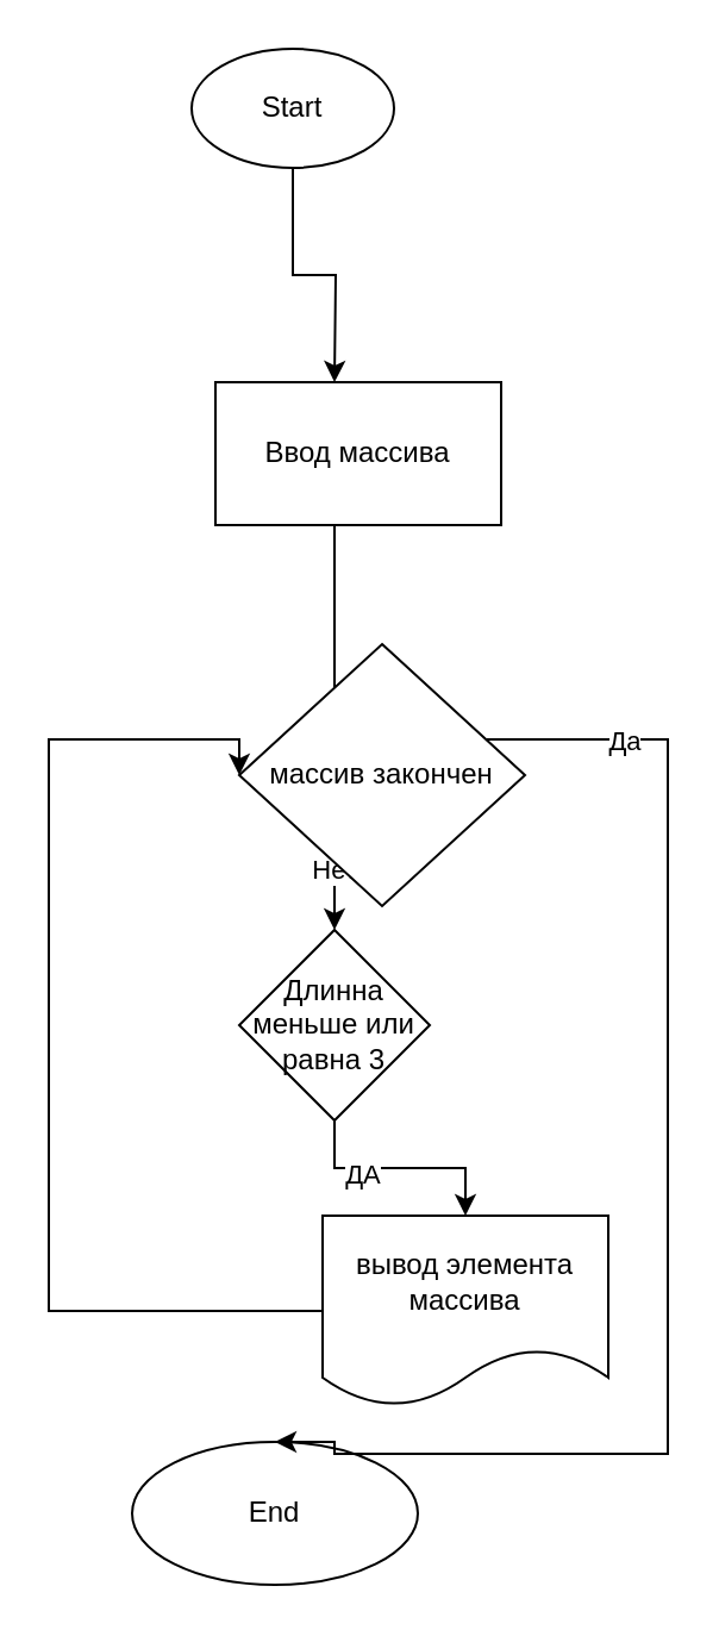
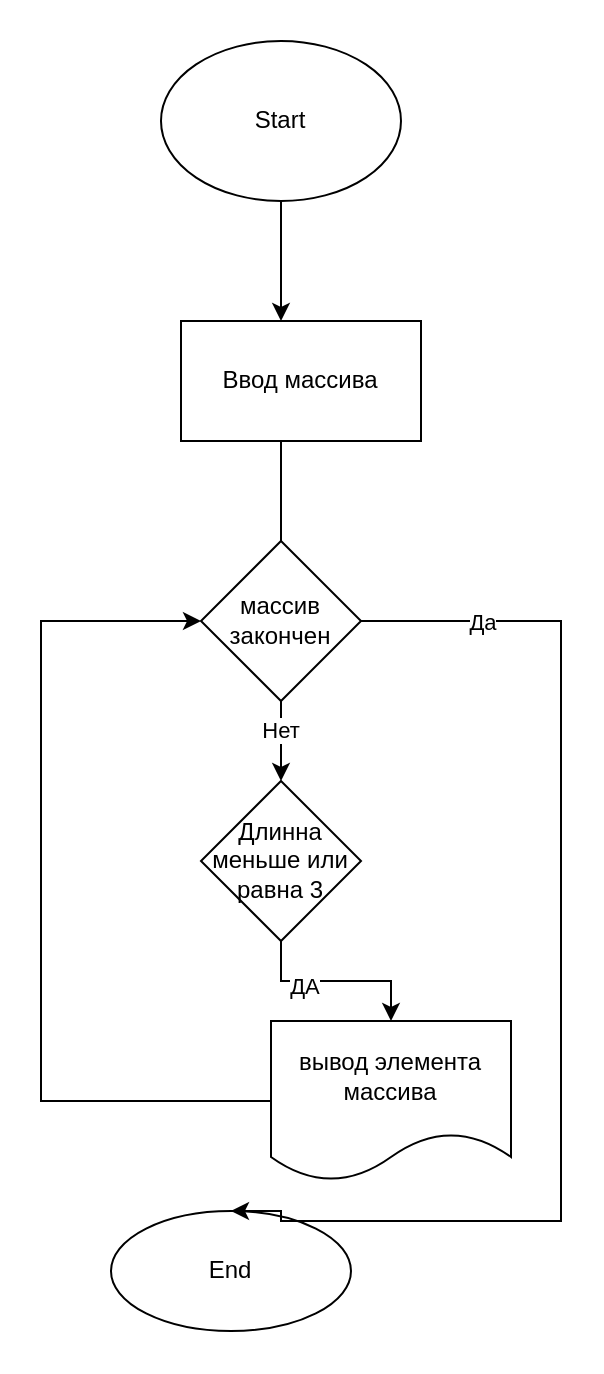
  <mxCell id="0" />
  <mxCell id="1" parent="0" />
  <mxCell id="2" value="" style="edgeStyle=orthogonalEdgeStyle;rounded=0;orthogonalLoop=1;jettySize=auto;html=1;" parent="1" source="3" edge="1"><mxGeometry relative="1" as="geometry"><mxPoint x="140" y="160" as="targetPoint" /></mxGeometry></mxCell>
- <mxCell id="3" value="Start" style="ellipse;whiteSpace=wrap;html=1;" parent="1" vertex="1"><mxGeometry x="80" y="20" width="85" height="50" as="geometry" /></mxCell>
+ <mxCell id="3" value="Start" style="ellipse;whiteSpace=wrap;html=1;" parent="1" vertex="1"><mxGeometry x="80" y="20" width="120" height="80" as="geometry" /></mxCell>
  <mxCell id="4" value="" style="edgeStyle=orthogonalEdgeStyle;rounded=0;orthogonalLoop=1;jettySize=auto;html=1;" parent="1" source="6" edge="1"><mxGeometry relative="1" as="geometry"><mxPoint x="140" y="390" as="targetPoint" /><Array as="points"><mxPoint x="140" y="260" /><mxPoint x="140" y="260" /></Array></mxGeometry></mxCell>
  <mxCell id="5" value="Нет" style="edgeLabel;html=1;align=center;verticalAlign=middle;resizable=0;points=[];" vertex="1" connectable="0" parent="4"><mxGeometry x="0.694" y="-1" relative="1" as="geometry"><mxPoint as="offset" /></mxGeometry></mxCell>
  <mxCell id="6" value="Ввод массива" style="whiteSpace=wrap;html=1;" parent="1" vertex="1"><mxGeometry x="90" y="160" width="120" height="60" as="geometry" /></mxCell>
  <mxCell id="7" style="edgeStyle=orthogonalEdgeStyle;rounded=0;orthogonalLoop=1;jettySize=auto;html=1;entryX=0;entryY=0.5;entryDx=0;entryDy=0;" edge="1" parent="1" source="8" target="12"><mxGeometry relative="1" as="geometry"><mxPoint x="40" y="310" as="targetPoint" /><Array as="points"><mxPoint x="20" y="550" /><mxPoint x="20" y="310" /></Array></mxGeometry></mxCell>
  <mxCell id="8" value="вывод элемента массива" style="shape=document;whiteSpace=wrap;html=1;boundedLbl=1;" parent="1" vertex="1"><mxGeometry x="135" y="510" width="120" height="80" as="geometry" /></mxCell>
  <mxCell id="9" value="End" style="ellipse;whiteSpace=wrap;html=1;" parent="1" vertex="1"><mxGeometry x="55" y="605" width="120" height="60" as="geometry" /></mxCell>
  <mxCell id="10" style="edgeStyle=orthogonalEdgeStyle;rounded=0;orthogonalLoop=1;jettySize=auto;html=1;entryX=0.5;entryY=0;entryDx=0;entryDy=0;" edge="1" parent="1" source="12" target="9"><mxGeometry relative="1" as="geometry"><mxPoint x="140" y="630" as="targetPoint" /><Array as="points"><mxPoint x="280" y="310" /><mxPoint x="280" y="610" /><mxPoint x="140" y="610" /></Array></mxGeometry></mxCell>
  <mxCell id="11" value="Да" style="edgeLabel;html=1;align=center;verticalAlign=middle;resizable=0;points=[];" vertex="1" connectable="0" parent="10"><mxGeometry x="-0.789" relative="1" as="geometry"><mxPoint as="offset" /></mxGeometry></mxCell>
- <mxCell id="12" value="массив закончен" style="rhombus;whiteSpace=wrap;html=1;" vertex="1" parent="1"><mxGeometry x="100" y="270" width="120" height="110" as="geometry" /></mxCell>
+ <mxCell id="12" value="массив закончен" style="rhombus;whiteSpace=wrap;html=1;" vertex="1" parent="1"><mxGeometry x="100" y="270" width="80" height="80" as="geometry" /></mxCell>
  <mxCell id="13" style="edgeStyle=orthogonalEdgeStyle;rounded=0;orthogonalLoop=1;jettySize=auto;html=1;entryX=0.5;entryY=0;entryDx=0;entryDy=0;" edge="1" parent="1" source="15" target="8"><mxGeometry relative="1" as="geometry" /></mxCell>
  <mxCell id="14" value="ДА" style="edgeLabel;html=1;align=center;verticalAlign=middle;resizable=0;points=[];" vertex="1" connectable="0" parent="13"><mxGeometry x="-0.35" y="-2" relative="1" as="geometry"><mxPoint as="offset" /></mxGeometry></mxCell>
  <mxCell id="15" value="Длинна меньше или равна 3" style="rhombus;whiteSpace=wrap;html=1;" vertex="1" parent="1"><mxGeometry x="100" y="390" width="80" height="80" as="geometry" /></mxCell>
